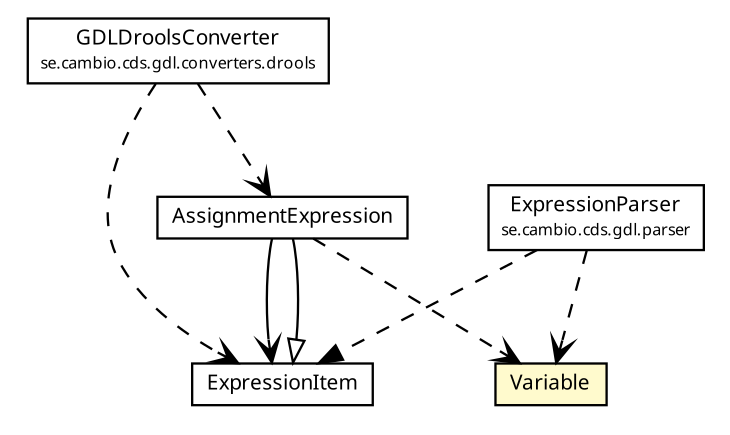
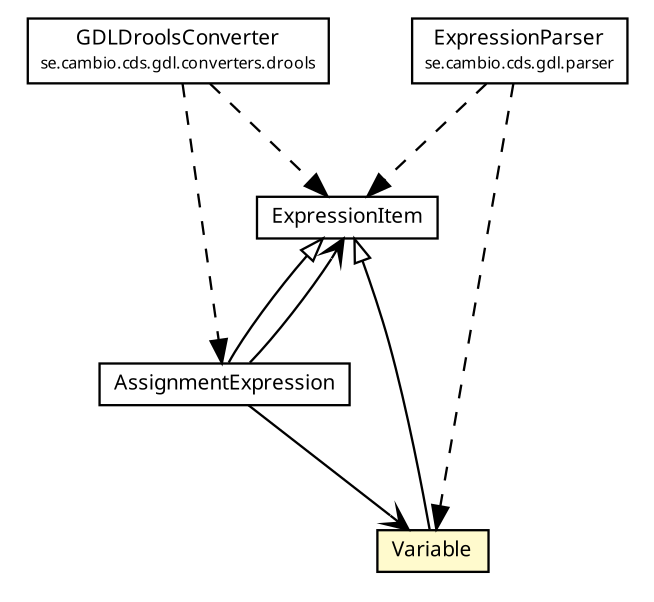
  digraph {
    nodesep=0.25
    ranksep=0.5
    node [fontcolor=black fontname="Trebuchet MS" fontsize=9.0 shape=plaintext]
    edge [fontname="Trebuchet MS" fontsize=10.0 headport=p labelfontname="Trebuchet MS" labelfontsize=10 tailport=p arrowhead=open color=black fontcolor=black]
    n1 [label=<<table title="se.cambio.cds.gdl.model.expression.Variable" border="0" cellborder="1" cellspacing="0" cellpadding="2" port="p" bgcolor="lemonChiffon" href="./Variable.html"> 		<tr><td><table border="0" cellspacing="0" cellpadding="1"> <tr><td align="center" balign="center"><font face="Trebuchet MS"> Variable </font></td></tr> 		</table></td></tr> 		</table>>]
    n2 [label=<<table title="se.cambio.cds.gdl.model.expression.ExpressionItem" border="0" cellborder="1" cellspacing="0" cellpadding="2" port="p" href="./ExpressionItem.html"> 		<tr><td><table border="0" cellspacing="0" cellpadding="1"> <tr><td align="center" balign="center"><font face="Trebuchet MS"> ExpressionItem </font></td></tr> 		</table></td></tr> 		</table>>]
    n3 [label=<<table title="se.cambio.cds.gdl.model.expression.AssignmentExpression" border="0" cellborder="1" cellspacing="0" cellpadding="2" port="p" href="./AssignmentExpression.html"> 		<tr><td><table border="0" cellspacing="0" cellpadding="1"> <tr><td align="center" balign="center"><font face="Trebuchet MS"> AssignmentExpression </font></td></tr> 		</table></td></tr> 		</table>>]
    n4 [label=<<table title="se.cambio.cds.gdl.parser.ExpressionParser" border="0" cellborder="1" cellspacing="0" cellpadding="2" port="p" href="../../parser/ExpressionParser.html"> 		<tr><td><table border="0" cellspacing="0" cellpadding="1"> <tr><td align="center" balign="center"><font face="Trebuchet MS"> ExpressionParser </font></td></tr> <tr><td align="center" balign="center"><font face="Trebuchet MS" point-size="7.0"> se.cambio.cds.gdl.parser </font></td></tr> 		</table></td></tr> 		</table>>]
    n5 [label=<<table title="se.cambio.cds.gdl.converters.drools.GDLDroolsConverter" border="0" cellborder="1" cellspacing="0" cellpadding="2" port="p" href="../../converters/drools/GDLDroolsConverter.html"> 		<tr><td><table border="0" cellspacing="0" cellpadding="1"> <tr><td align="center" balign="center"><font face="Trebuchet MS"> GDLDroolsConverter </font></td></tr> <tr><td align="center" balign="center"><font face="Trebuchet MS" point-size="7.0"> se.cambio.cds.gdl.converters.drools </font></td></tr> 		</table></td></tr> 		</table>>]
+   n2 -> n1 [arrowtail=empty dir=back fontsize=10 arrowhead="" color="" fontcolor=""]
    n2 -> n3 [arrowtail=empty dir=back fontsize=10 arrowhead="" color="" fontcolor=""]
-   n3 -> n1 [style=dashed]
+   n3 -> n1
    n3 -> n2
-   n4 -> n1 [style=dashed]
+   n4 -> n1 [arrowhead=normal style=dashed]
    n4 -> n2 [arrowhead=normal style=dashed]
-   n5 -> n2 [style=dashed]
-   n5 -> n3 [style=dashed]
+   n5 -> n2 [arrowhead=normal style=dashed]
+   n5 -> n3 [arrowhead=normal style=dashed]
  }
